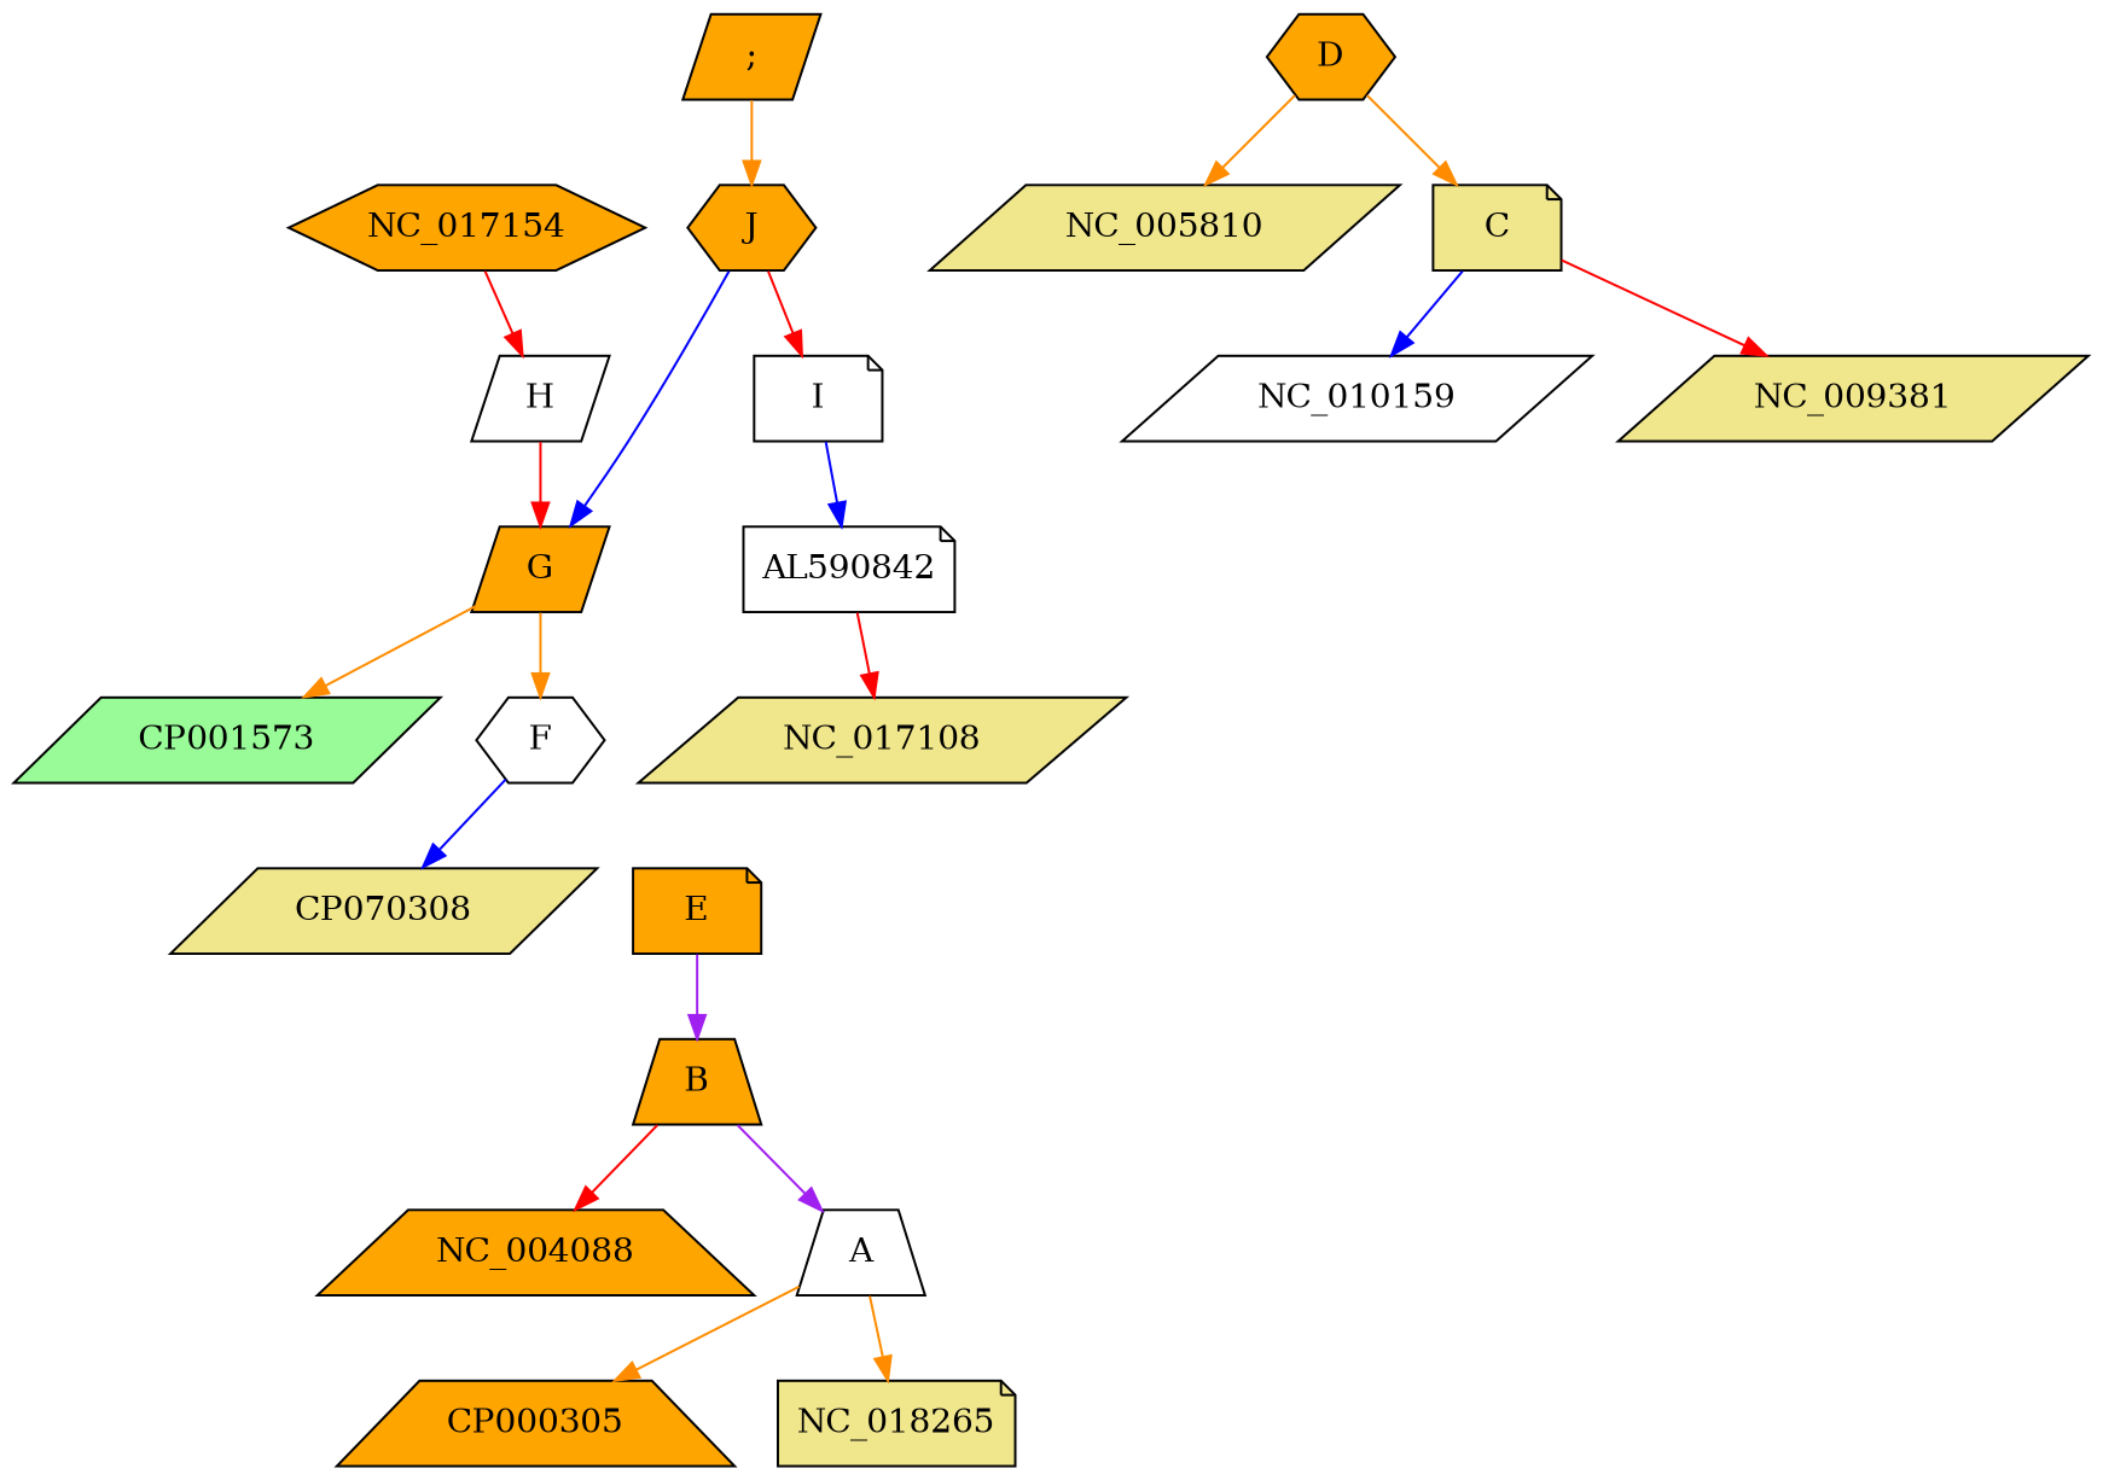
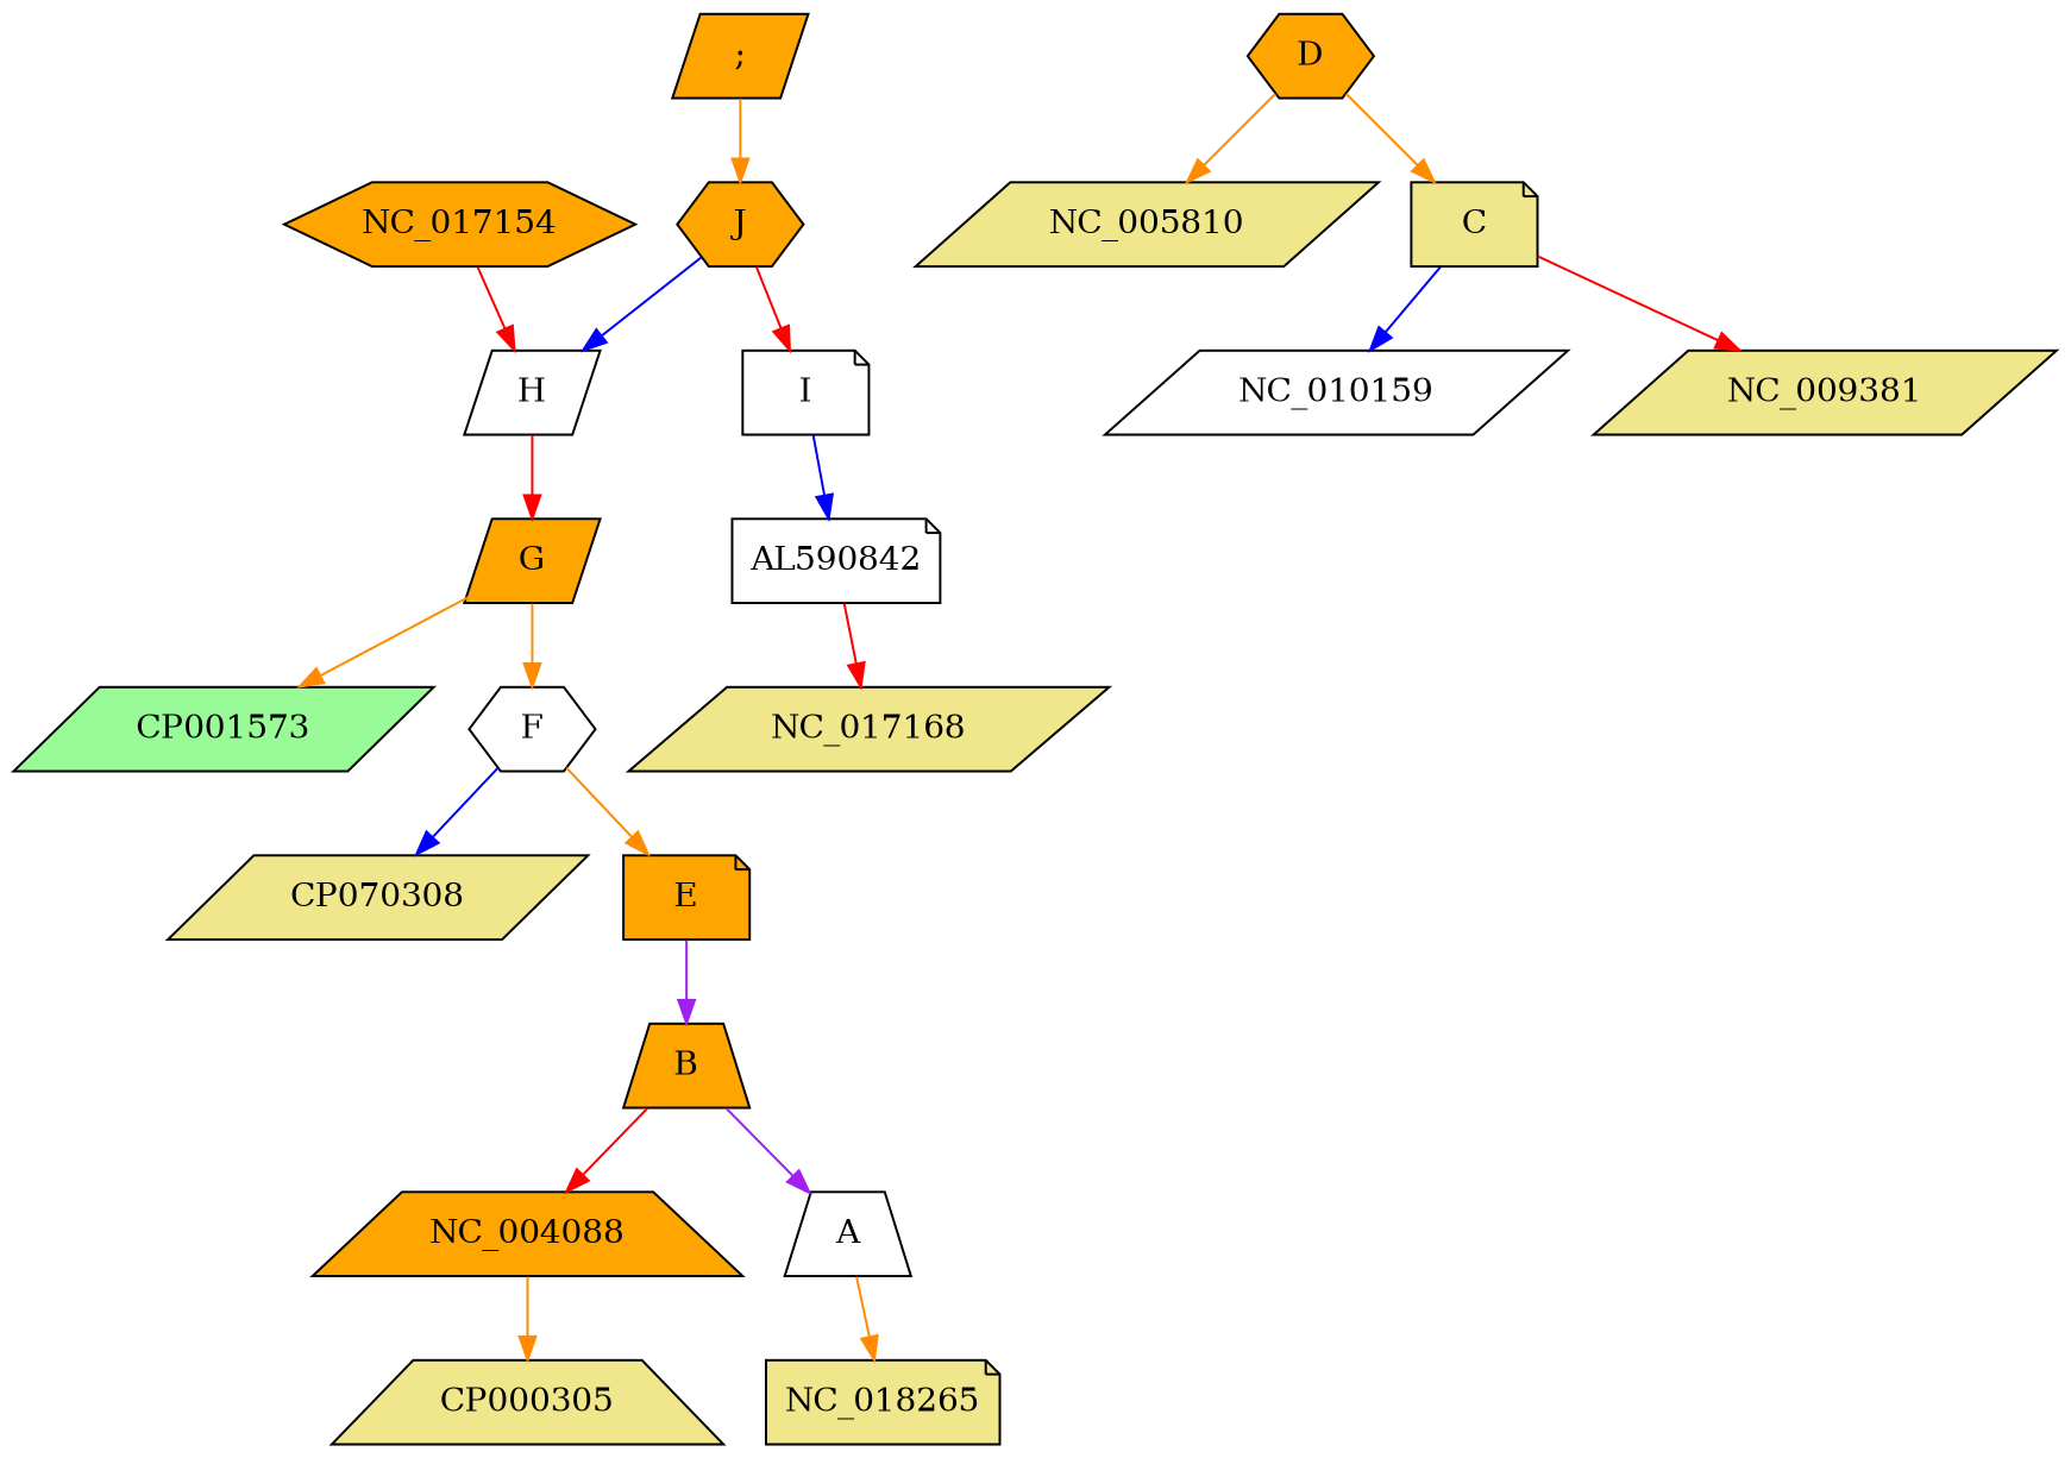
  digraph {
    node [fillcolor=orange shape=parallelogram style=filled]
    edge [color=darkorange]
    NC_017154 [shape=hexagon]
    H [fillcolor=white]
    NC_010159 [fillcolor=white]
    NC_009381 [fillcolor=khaki]
    AL590842 [fillcolor=white shape=note]
-   NC_017168 [fillcolor=khaki label=NC_017108]
+   NC_017168 [fillcolor=khaki]
    NC_004088 [shape=trapezium]
    n8 [fillcolor=palegreen label=CP001573]
    n9 [fillcolor=khaki label=CP070308]
    NC_005810 [fillcolor=khaki]
-   CP000305 [shape=trapezium]
+   CP000305 [fillcolor=khaki shape=trapezium]
    n12 [fillcolor=khaki label=NC_018265 shape=note]
    G
    F [fillcolor=white shape=hexagon]
    E [shape=note]
    B [shape=trapezium]
    A [fillcolor=white shape=trapezium]
    D [shape=hexagon]
    C [fillcolor=khaki shape=note]
    J [shape=hexagon]
    I [fillcolor=white shape=note]
    ";"
    NC_017154 -> H [color=red]
    H -> G [color=red]
    AL590842 -> NC_017168 [color=red]
    G -> n8
    G -> F
    F -> n9 [color=blue]
+   F -> E
    E -> B [color=purple]
    B -> NC_004088 [color=red]
    B -> A [color=purple]
-   A -> CP000305
+   NC_004088 -> CP000305
    A -> n12
    D -> NC_005810
    D -> C
    C -> NC_010159 [color=blue]
    C -> NC_009381 [color=red]
-   J -> G [color=blue]
+   J -> H [color=blue]
    J -> I [color=red]
    I -> AL590842 [color=blue]
    ";" -> J
  }
